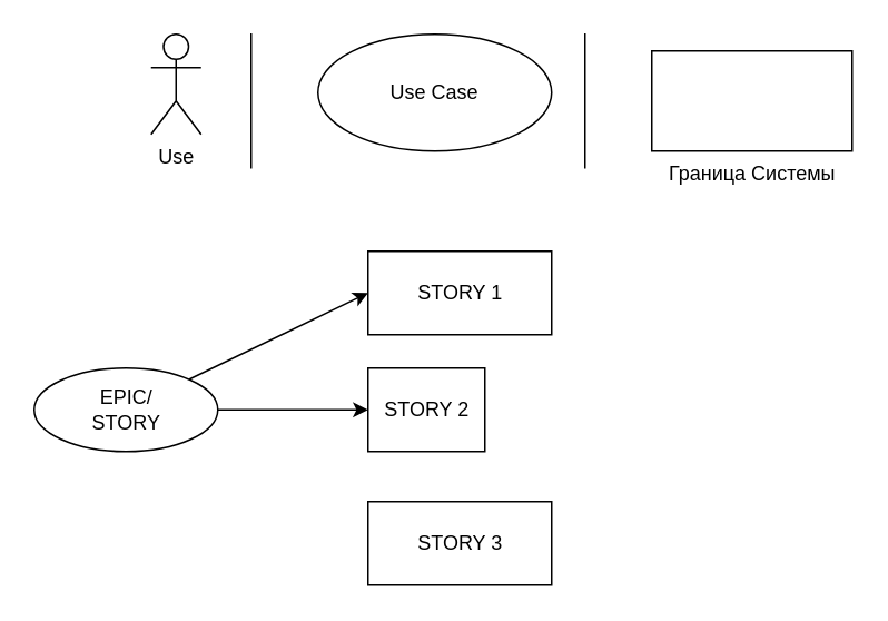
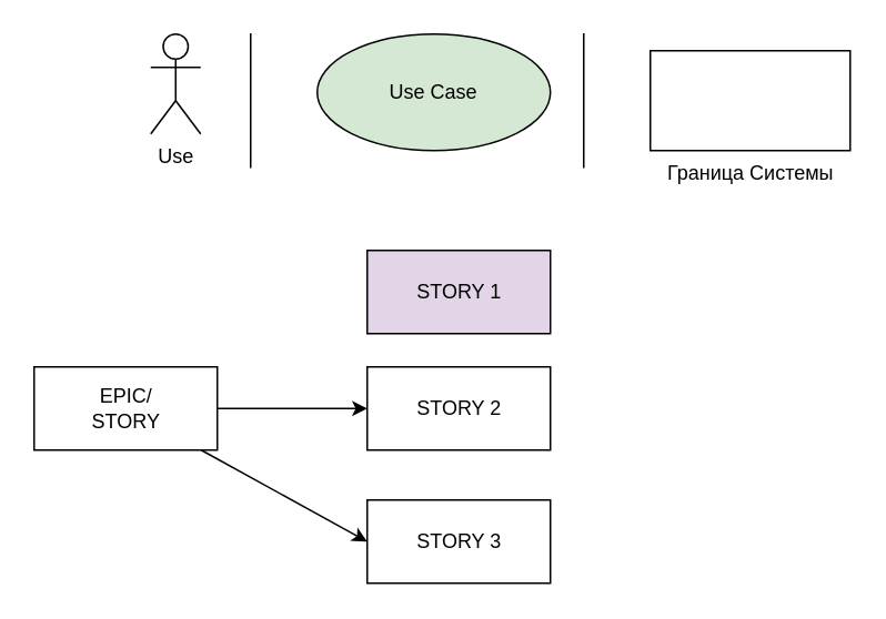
  <mxCell id="0" />
  <mxCell id="1" parent="0" />
  <mxCell id="2" value="Use" style="shape=umlActor;verticalLabelPosition=bottom;verticalAlign=top;html=1;" parent="1" vertex="1"><mxGeometry x="90" y="20" width="30" height="60" as="geometry" /></mxCell>
- <mxCell id="3" value="Use Case" style="ellipse;whiteSpace=wrap;html=1;" parent="1" vertex="1"><mxGeometry x="190" y="20" width="140" height="70" as="geometry" /></mxCell>
+ <mxCell id="3" value="Use Case" style="ellipse;whiteSpace=wrap;html=1;fillColor=#d5e8d4;" parent="1" vertex="1"><mxGeometry x="190" y="20" width="140" height="70" as="geometry" /></mxCell>
  <mxCell id="4" value="" style="shape=partialRectangle;whiteSpace=wrap;html=1;right=0;top=0;bottom=0;fillColor=none;routingCenterX=-0.5;" parent="1" vertex="1"><mxGeometry x="150" y="20" width="120" height="80" as="geometry" /></mxCell>
  <mxCell id="5" value="" style="shape=partialRectangle;whiteSpace=wrap;html=1;right=0;top=0;bottom=0;fillColor=none;routingCenterX=-0.5;" parent="1" vertex="1"><mxGeometry x="350" y="20" width="120" height="80" as="geometry" /></mxCell>
  <mxCell id="6" value="Граница Системы" style="verticalLabelPosition=bottom;verticalAlign=top;html=1;shape=mxgraph.basic.rect;fillColor2=none;strokeWidth=1;size=20;indent=5;" parent="1" vertex="1"><mxGeometry x="390" y="30" width="120" height="60" as="geometry" /></mxCell>
- <mxCell id="7" style="edgeStyle=none;html=1;entryX=0;entryY=0.5;entryDx=0;entryDy=0;" edge="1" parent="1" source="10" target="11"><mxGeometry relative="1" as="geometry" /></mxCell>
  <mxCell id="8" style="edgeStyle=none;html=1;entryX=0;entryY=0.5;entryDx=0;entryDy=0;" edge="1" parent="1" source="10" target="12"><mxGeometry relative="1" as="geometry" /></mxCell>
- <mxCell id="10" value="EPIC/&lt;br&gt;STORY" style="ellipse;html=1;" vertex="1" parent="1"><mxGeometry x="20" y="220" width="110" height="50" as="geometry" /></mxCell>
- <mxCell id="11" value="STORY 1" style="html=1;" vertex="1" parent="1"><mxGeometry x="220" y="150" width="110" height="50" as="geometry" /></mxCell>
- <mxCell id="12" value="STORY 2" style="html=1;" vertex="1" parent="1"><mxGeometry x="220" y="220" width="70" height="50" as="geometry" /></mxCell>
+ <mxCell id="9" style="edgeStyle=none;html=1;entryX=0;entryY=0.5;entryDx=0;entryDy=0;" edge="1" parent="1" source="10" target="13"><mxGeometry relative="1" as="geometry" /></mxCell>
+ <mxCell id="10" value="EPIC/&lt;br&gt;STORY" style="html=1;" vertex="1" parent="1"><mxGeometry x="20" y="220" width="110" height="50" as="geometry" /></mxCell>
+ <mxCell id="11" value="STORY 1" style="html=1;fillColor=#e1d5e7;" vertex="1" parent="1"><mxGeometry x="220" y="150" width="110" height="50" as="geometry" /></mxCell>
+ <mxCell id="12" value="STORY 2" style="html=1;" vertex="1" parent="1"><mxGeometry x="220" y="220" width="110" height="50" as="geometry" /></mxCell>
  <mxCell id="13" value="STORY 3" style="html=1;" vertex="1" parent="1"><mxGeometry x="220" y="300" width="110" height="50" as="geometry" /></mxCell>
